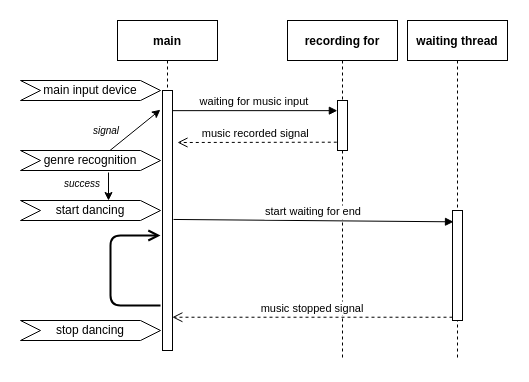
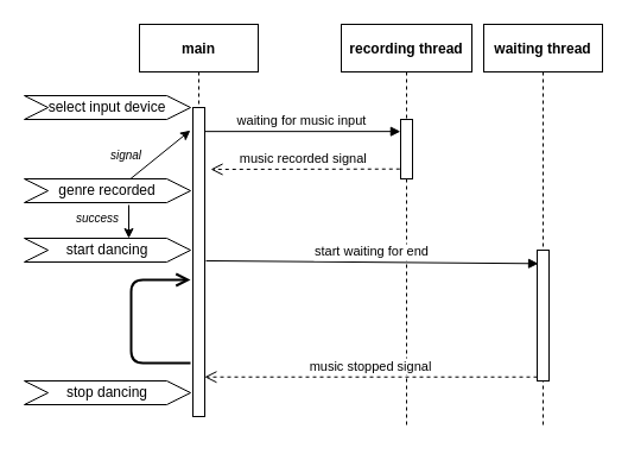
  <mxCell id="0" />
  <mxCell id="1" parent="0" />
  <mxCell id="2" value="main" style="shape=umlLifeline;perimeter=lifelinePerimeter;container=1;collapsible=0;recursiveResize=0;rounded=0;shadow=0;strokeWidth=1;fontStyle=1" parent="1" vertex="1"><mxGeometry x="117" y="20" width="100" height="330" as="geometry" /></mxCell>
  <mxCell id="3" value="" style="points=[];perimeter=orthogonalPerimeter;rounded=0;shadow=0;strokeWidth=1;" parent="2" vertex="1"><mxGeometry x="45" y="70" width="10" height="260" as="geometry" /></mxCell>
- <mxCell id="4" value="recording for" style="shape=umlLifeline;perimeter=lifelinePerimeter;container=1;collapsible=0;recursiveResize=0;rounded=0;shadow=0;strokeWidth=1;fontStyle=1" parent="1" vertex="1"><mxGeometry x="287" y="20" width="110" height="340" as="geometry" /></mxCell>
+ <mxCell id="4" value="recording thread" style="shape=umlLifeline;perimeter=lifelinePerimeter;container=1;collapsible=0;recursiveResize=0;rounded=0;shadow=0;strokeWidth=1;fontStyle=1" parent="1" vertex="1"><mxGeometry x="287" y="20" width="110" height="340" as="geometry" /></mxCell>
  <mxCell id="5" value="" style="points=[];perimeter=orthogonalPerimeter;rounded=0;shadow=0;strokeWidth=1;" parent="4" vertex="1"><mxGeometry x="50" y="80" width="10" height="50" as="geometry" /></mxCell>
  <mxCell id="6" value="music recorded signal" style="verticalAlign=bottom;endArrow=open;dashed=1;endSize=8;shadow=0;strokeWidth=1;exitX=-0.071;exitY=0.834;exitDx=0;exitDy=0;exitPerimeter=0;" parent="1" source="5" edge="1"><mxGeometry x="0.023" relative="1" as="geometry"><mxPoint x="177" y="142" as="targetPoint" /><mxPoint as="offset" /></mxGeometry></mxCell>
  <mxCell id="7" value="waiting for music input" style="verticalAlign=bottom;endArrow=block;entryX=-0.014;entryY=0.203;shadow=0;strokeWidth=1;entryDx=0;entryDy=0;entryPerimeter=0;" parent="1" source="3" target="5" edge="1"><mxGeometry relative="1" as="geometry"><mxPoint x="272" y="100" as="sourcePoint" /></mxGeometry></mxCell>
  <mxCell id="8" value="start waiting for end" style="verticalAlign=bottom;endArrow=block;shadow=0;strokeWidth=1;exitX=1.1;exitY=0.496;exitDx=0;exitDy=0;exitPerimeter=0;entryX=0.1;entryY=0.103;entryDx=0;entryDy=0;entryPerimeter=0;" parent="1" source="3" target="11" edge="1"><mxGeometry relative="1" as="geometry"><mxPoint x="177" y="234" as="sourcePoint" /><mxPoint x="447" y="219" as="targetPoint" /></mxGeometry></mxCell>
  <mxCell id="9" value="music stopped signal" style="verticalAlign=bottom;endArrow=open;dashed=1;endSize=8;shadow=0;strokeWidth=1;entryX=0.986;entryY=0.872;entryDx=0;entryDy=0;entryPerimeter=0;" parent="1" source="11" target="3" edge="1"><mxGeometry relative="1" as="geometry"><mxPoint x="172" y="304" as="targetPoint" /><mxPoint x="422" y="300" as="sourcePoint" /></mxGeometry></mxCell>
  <mxCell id="10" value="waiting thread" style="shape=umlLifeline;perimeter=lifelinePerimeter;container=1;collapsible=0;recursiveResize=0;rounded=0;shadow=0;strokeWidth=1;fontStyle=1" vertex="1" parent="1"><mxGeometry x="407" y="20" width="100" height="340" as="geometry" /></mxCell>
  <mxCell id="11" value="" style="points=[];perimeter=orthogonalPerimeter;rounded=0;shadow=0;strokeWidth=1;" vertex="1" parent="10"><mxGeometry x="45" y="190" width="10" height="110" as="geometry" /></mxCell>
- <mxCell id="12" value="main input device" style="shape=step;perimeter=stepPerimeter;whiteSpace=wrap;html=1;fixedSize=1;" vertex="1" parent="1"><mxGeometry x="20" y="80" width="140" height="20" as="geometry" /></mxCell>
- <mxCell id="13" value="genre recognition" style="shape=step;perimeter=stepPerimeter;whiteSpace=wrap;html=1;fixedSize=1;" vertex="1" parent="1"><mxGeometry x="20" y="150" width="140" height="20" as="geometry" /></mxCell>
+ <mxCell id="12" value="select input device" style="shape=step;perimeter=stepPerimeter;whiteSpace=wrap;html=1;fixedSize=1;" vertex="1" parent="1"><mxGeometry x="20" y="80" width="140" height="20" as="geometry" /></mxCell>
+ <mxCell id="13" value="genre recorded" style="shape=step;perimeter=stepPerimeter;whiteSpace=wrap;html=1;fixedSize=1;" vertex="1" parent="1"><mxGeometry x="20" y="150" width="140" height="20" as="geometry" /></mxCell>
  <mxCell id="14" value="start dancing" style="shape=step;perimeter=stepPerimeter;whiteSpace=wrap;html=1;fixedSize=1;" vertex="1" parent="1"><mxGeometry x="20" y="200" width="140" height="20" as="geometry" /></mxCell>
  <mxCell id="15" value="" style="endArrow=classic;html=1;" edge="1" parent="1"><mxGeometry width="50" height="50" relative="1" as="geometry"><mxPoint x="108" y="172" as="sourcePoint" /><mxPoint x="108" y="200" as="targetPoint" /></mxGeometry></mxCell>
  <mxCell id="16" value="&lt;i&gt;&lt;font style=&quot;font-size: 10px&quot;&gt;success&lt;/font&gt;&lt;/i&gt;" style="text;html=1;strokeColor=none;fillColor=none;align=center;verticalAlign=middle;whiteSpace=wrap;rounded=0;" vertex="1" parent="1"><mxGeometry x="62" y="173" width="40" height="20" as="geometry" /></mxCell>
  <mxCell id="17" value="" style="endArrow=classic;html=1;entryX=-0.214;entryY=0.074;entryDx=0;entryDy=0;entryPerimeter=0;exitX=0.64;exitY=-0.007;exitDx=0;exitDy=0;exitPerimeter=0;" edge="1" parent="1" source="13" target="3"><mxGeometry width="50" height="50" relative="1" as="geometry"><mxPoint x="108" y="122" as="sourcePoint" /><mxPoint x="108" y="150" as="targetPoint" /></mxGeometry></mxCell>
  <mxCell id="18" value="&lt;i&gt;&lt;font style=&quot;font-size: 10px&quot;&gt;signal&lt;/font&gt;&lt;/i&gt;" style="text;html=1;strokeColor=none;fillColor=none;align=center;verticalAlign=middle;whiteSpace=wrap;rounded=0;" vertex="1" parent="1"><mxGeometry x="86" y="120" width="40" height="20" as="geometry" /></mxCell>
  <mxCell id="19" value="stop dancing" style="shape=step;perimeter=stepPerimeter;whiteSpace=wrap;html=1;fixedSize=1;" vertex="1" parent="1"><mxGeometry x="20" y="320" width="140" height="20" as="geometry" /></mxCell>
  <mxCell id="20" value="" style="verticalAlign=bottom;endArrow=open;endSize=8;shadow=0;strokeWidth=2;" edge="1" parent="1"><mxGeometry x="-1" y="150" relative="1" as="geometry"><mxPoint x="160" y="235" as="targetPoint" /><mxPoint x="160" y="305" as="sourcePoint" /><Array as="points"><mxPoint x="110" y="305" /><mxPoint x="110" y="235" /></Array><mxPoint x="25" y="2" as="offset" /></mxGeometry></mxCell>
